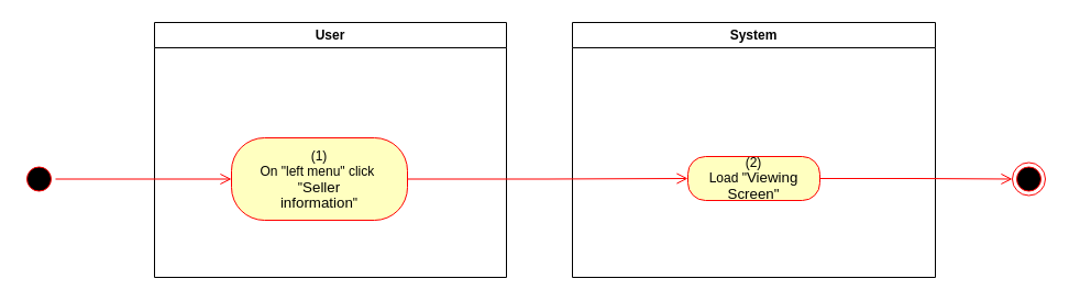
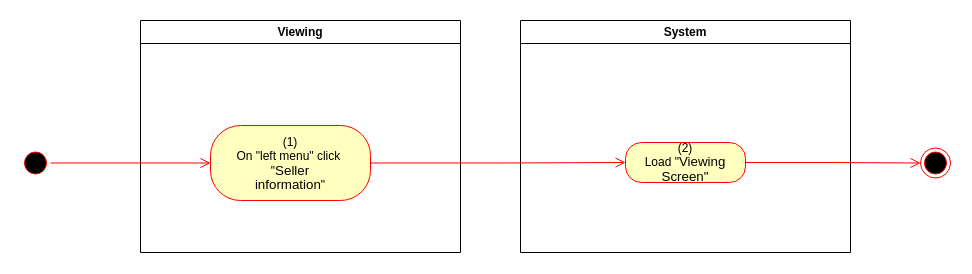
  <mxCell id="0" />
  <mxCell id="1" parent="0" />
- <mxCell id="2" value="User" style="swimlane;whiteSpace=wrap" vertex="1" parent="1"><mxGeometry x="140" y="20" width="320" height="232" as="geometry"><mxRectangle x="120" y="128" width="60" height="23" as="alternateBounds" /></mxGeometry></mxCell>
+ <mxCell id="2" value="Viewing" style="swimlane;whiteSpace=wrap" vertex="1" parent="1"><mxGeometry x="140" y="20" width="320" height="232" as="geometry"><mxRectangle x="120" y="128" width="60" height="23" as="alternateBounds" /></mxGeometry></mxCell>
  <mxCell id="3" value="&lt;span&gt;(1)&lt;/span&gt;&lt;br style=&quot;padding: 0px ; margin: 0px&quot;&gt;&lt;span&gt;On &quot;left menu&quot; click&amp;nbsp;&lt;/span&gt;&lt;br style=&quot;padding: 0px ; margin: 0px&quot;&gt;&lt;span&gt;&quot;&lt;/span&gt;&lt;span lang=&quot;EN-GB&quot; style=&quot;font-size: 10pt ; line-height: 107% ; font-family: &amp;#34;arial&amp;#34; , sans-serif&quot;&gt;Seller&lt;br/&gt;information&lt;/span&gt;&lt;span&gt;&quot;&lt;/span&gt;" style="rounded=1;whiteSpace=wrap;html=1;arcSize=40;fontColor=#000000;fillColor=#ffffc0;strokeColor=#ff0000;" vertex="1" parent="2"><mxGeometry x="70" y="105" width="160" height="75" as="geometry" /></mxCell>
  <mxCell id="4" value="System" style="swimlane;whiteSpace=wrap;startSize=23;" vertex="1" parent="1"><mxGeometry x="520" y="20" width="330" height="232" as="geometry" /></mxCell>
  <mxCell id="5" value="(2)&lt;br&gt;Load &quot;&lt;span lang=&quot;EN-GB&quot; style=&quot;font-size: 10pt ; line-height: 107% ; font-family: &amp;#34;arial&amp;#34; , sans-serif&quot;&gt;Viewing&lt;br/&gt;Screen&quot;&lt;/span&gt;" style="rounded=1;whiteSpace=wrap;html=1;arcSize=40;fontColor=#000000;fillColor=#ffffc0;strokeColor=#ff0000;" vertex="1" parent="4"><mxGeometry x="105" y="122" width="120" height="40" as="geometry" /></mxCell>
  <mxCell id="6" value="" style="ellipse;html=1;shape=startState;fillColor=#000000;strokeColor=#ff0000;" vertex="1" parent="1"><mxGeometry x="20" y="147.5" width="30" height="30" as="geometry" /></mxCell>
  <mxCell id="7" value="" style="edgeStyle=orthogonalEdgeStyle;html=1;verticalAlign=bottom;endArrow=open;endSize=8;strokeColor=#ff0000;rounded=0;entryX=0;entryY=0.5;entryDx=0;entryDy=0;" edge="1" parent="1" source="6" target="3"><mxGeometry relative="1" as="geometry"><mxPoint x="200" y="145" as="targetPoint" /></mxGeometry></mxCell>
  <mxCell id="8" value="" style="edgeStyle=orthogonalEdgeStyle;html=1;verticalAlign=bottom;endArrow=open;endSize=8;strokeColor=#ff0000;rounded=0;entryX=0;entryY=0.5;entryDx=0;entryDy=0;" edge="1" parent="1" source="3" target="5"><mxGeometry relative="1" as="geometry"><mxPoint x="600" y="163" as="targetPoint" /></mxGeometry></mxCell>
  <mxCell id="9" value="" style="ellipse;html=1;shape=endState;fillColor=#000000;strokeColor=#ff0000;" vertex="1" parent="1"><mxGeometry x="920" y="147.5" width="30" height="30" as="geometry" /></mxCell>
  <mxCell id="10" value="" style="edgeStyle=orthogonalEdgeStyle;html=1;verticalAlign=bottom;endArrow=open;endSize=8;strokeColor=#ff0000;rounded=0;exitX=1;exitY=0.5;exitDx=0;exitDy=0;entryX=0;entryY=0.5;entryDx=0;entryDy=0;" edge="1" parent="1" source="5" target="9"><mxGeometry relative="1" as="geometry"><mxPoint x="820" y="652" as="targetPoint" /><mxPoint x="850" y="677" as="sourcePoint" /></mxGeometry></mxCell>
